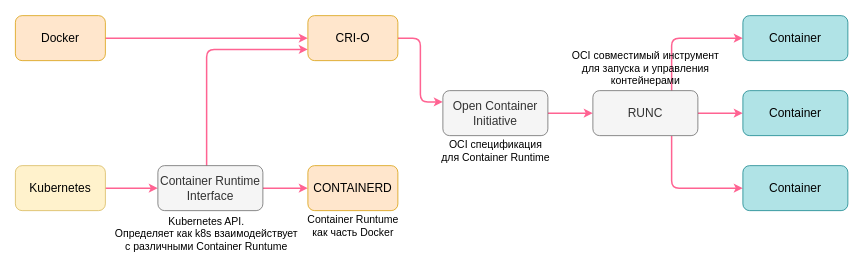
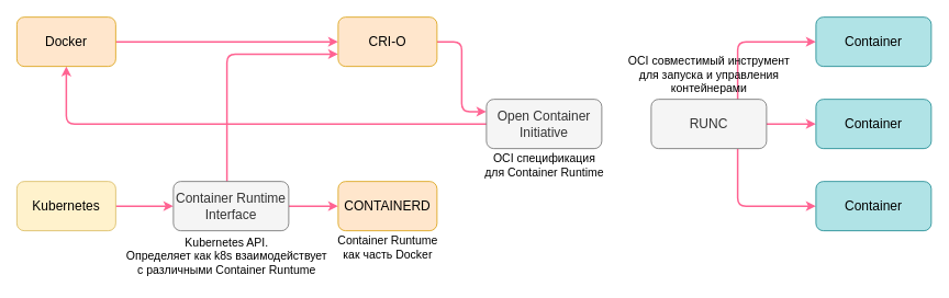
  <mxCell id="0" />
  <mxCell id="1" parent="0" />
  <mxCell id="2" style="edgeStyle=orthogonalEdgeStyle;curved=0;rounded=1;sketch=0;orthogonalLoop=1;jettySize=auto;html=1;fontColor=#000099;strokeColor=#FF6392;fillColor=#FFE45E;strokeWidth=2;" edge="1" parent="1" source="3" target="11"><mxGeometry relative="1" as="geometry" /></mxCell>
  <mxCell id="3" value="&lt;font style=&quot;font-size: 16px&quot;&gt;Docker&lt;/font&gt;" style="whiteSpace=wrap;html=1;fillColor=#ffe6cc;strokeColor=#d79b00;rounded=1;" vertex="1" parent="1"><mxGeometry x="20" y="20" width="120" height="60" as="geometry" /></mxCell>
  <mxCell id="4" style="edgeStyle=orthogonalEdgeStyle;curved=0;rounded=1;sketch=0;orthogonalLoop=1;jettySize=auto;html=1;fontColor=#000099;strokeColor=#FF6392;fillColor=#FFE45E;strokeWidth=2;" edge="1" parent="1" source="5" target="8"><mxGeometry relative="1" as="geometry" /></mxCell>
  <mxCell id="5" value="&lt;font style=&quot;font-size: 16px&quot;&gt;Kubernetes&lt;/font&gt;" style="whiteSpace=wrap;html=1;fillColor=#fff2cc;strokeColor=#d6b656;rounded=1;" vertex="1" parent="1"><mxGeometry x="20" y="220" width="120" height="60" as="geometry" /></mxCell>
  <mxCell id="6" style="edgeStyle=orthogonalEdgeStyle;curved=0;rounded=1;sketch=0;orthogonalLoop=1;jettySize=auto;html=1;fontColor=#000099;strokeColor=#FF6392;fillColor=#FFE45E;strokeWidth=2;" edge="1" parent="1" source="8" target="9"><mxGeometry relative="1" as="geometry" /></mxCell>
  <mxCell id="7" style="edgeStyle=orthogonalEdgeStyle;curved=0;rounded=1;sketch=0;orthogonalLoop=1;jettySize=auto;html=1;entryX=0;entryY=0.75;entryDx=0;entryDy=0;fontColor=#000099;strokeColor=#FF6392;fillColor=#FFE45E;strokeWidth=2;" edge="1" parent="1" source="8" target="11"><mxGeometry relative="1" as="geometry"><Array as="points"><mxPoint x="275" y="65" /></Array></mxGeometry></mxCell>
  <mxCell id="8" value="&lt;font style=&quot;font-size: 16px&quot;&gt;Container Runtime Interface&lt;/font&gt;" style="whiteSpace=wrap;html=1;fillColor=#f5f5f5;strokeColor=#666666;rounded=1;fontColor=#333333;" vertex="1" parent="1"><mxGeometry x="210" y="220" width="140" height="60" as="geometry" /></mxCell>
  <mxCell id="9" value="&lt;font style=&quot;font-size: 16px&quot;&gt;CONTAINERD&lt;/font&gt;" style="whiteSpace=wrap;html=1;fillColor=#ffe6cc;strokeColor=#d79b00;rounded=1;" vertex="1" parent="1"><mxGeometry x="410" y="220" width="120" height="60" as="geometry" /></mxCell>
  <mxCell id="10" style="edgeStyle=orthogonalEdgeStyle;curved=0;rounded=1;sketch=0;orthogonalLoop=1;jettySize=auto;html=1;entryX=0;entryY=0.25;entryDx=0;entryDy=0;fontColor=#000099;strokeColor=#FF6392;strokeWidth=2;fillColor=#FFE45E;" edge="1" parent="1" source="11" target="13"><mxGeometry relative="1" as="geometry" /></mxCell>
  <mxCell id="11" value="&lt;font style=&quot;font-size: 16px&quot;&gt;CRI-O&lt;/font&gt;" style="whiteSpace=wrap;html=1;fillColor=#ffe6cc;strokeColor=#d79b00;rounded=1;" vertex="1" parent="1"><mxGeometry x="410" y="20" width="120" height="60" as="geometry" /></mxCell>
- <mxCell id="12" style="edgeStyle=orthogonalEdgeStyle;curved=0;rounded=1;sketch=0;orthogonalLoop=1;jettySize=auto;html=1;fontColor=#000099;strokeColor=#FF6392;strokeWidth=2;fillColor=#FFE45E;" edge="1" parent="1" source="13" target="17"><mxGeometry relative="1" as="geometry" /></mxCell>
+ <mxCell id="12" style="edgeStyle=orthogonalEdgeStyle;curved=0;rounded=1;sketch=0;orthogonalLoop=1;jettySize=auto;html=1;fontColor=#000099;strokeColor=#FF6392;strokeWidth=2;fillColor=#FFE45E;" edge="1" parent="1" source="13" target="3"><mxGeometry relative="1" as="geometry" /></mxCell>
  <mxCell id="13" value="&lt;font style=&quot;font-size: 16px&quot;&gt;Open Container Initiative&lt;/font&gt;" style="whiteSpace=wrap;html=1;fillColor=#f5f5f5;strokeColor=#666666;rounded=1;fontColor=#333333;" vertex="1" parent="1"><mxGeometry x="590" y="120" width="140" height="60" as="geometry" /></mxCell>
  <mxCell id="14" style="edgeStyle=orthogonalEdgeStyle;curved=0;rounded=1;sketch=0;orthogonalLoop=1;jettySize=auto;html=1;fontColor=#000099;strokeColor=#FF6392;strokeWidth=2;fillColor=#FFE45E;" edge="1" parent="1" source="17" target="19"><mxGeometry relative="1" as="geometry" /></mxCell>
  <mxCell id="15" style="edgeStyle=orthogonalEdgeStyle;curved=0;rounded=1;sketch=0;orthogonalLoop=1;jettySize=auto;html=1;exitX=0.75;exitY=0;exitDx=0;exitDy=0;entryX=0;entryY=0.5;entryDx=0;entryDy=0;fontColor=#000099;strokeColor=#FF6392;strokeWidth=2;fillColor=#FFE45E;" edge="1" parent="1" source="17" target="18"><mxGeometry relative="1" as="geometry" /></mxCell>
  <mxCell id="16" style="edgeStyle=orthogonalEdgeStyle;curved=0;rounded=1;sketch=0;orthogonalLoop=1;jettySize=auto;html=1;exitX=0.75;exitY=1;exitDx=0;exitDy=0;entryX=0;entryY=0.5;entryDx=0;entryDy=0;fontColor=#000099;strokeColor=#FF6392;strokeWidth=2;fillColor=#FFE45E;" edge="1" parent="1" source="17" target="20"><mxGeometry relative="1" as="geometry" /></mxCell>
  <mxCell id="17" value="&lt;font style=&quot;font-size: 16px&quot;&gt;RUNC&lt;/font&gt;" style="whiteSpace=wrap;html=1;fillColor=#f5f5f5;strokeColor=#666666;rounded=1;fontColor=#333333;" vertex="1" parent="1"><mxGeometry x="790" y="120" width="140" height="60" as="geometry" /></mxCell>
  <mxCell id="18" value="&lt;font style=&quot;font-size: 16px&quot;&gt;Container&lt;/font&gt;" style="whiteSpace=wrap;html=1;fillColor=#b0e3e6;strokeColor=#0e8088;rounded=1;" vertex="1" parent="1"><mxGeometry x="990" y="20" width="140" height="60" as="geometry" /></mxCell>
  <mxCell id="19" value="&lt;font style=&quot;font-size: 16px&quot;&gt;Container&lt;/font&gt;" style="whiteSpace=wrap;html=1;fillColor=#b0e3e6;strokeColor=#0e8088;rounded=1;" vertex="1" parent="1"><mxGeometry x="990" y="120" width="140" height="60" as="geometry" /></mxCell>
  <mxCell id="20" value="&lt;font style=&quot;font-size: 16px&quot;&gt;Container&lt;/font&gt;" style="whiteSpace=wrap;html=1;fillColor=#b0e3e6;strokeColor=#0e8088;rounded=1;" vertex="1" parent="1"><mxGeometry x="990" y="220" width="140" height="60" as="geometry" /></mxCell>
  <mxCell id="21" value="Kubernetes API.&#10;Определяет как k8s взаимодействует&#10;с различными Container Runtume" style="text;align=center;verticalAlign=middle;resizable=0;points=[];autosize=1;strokeColor=none;fillColor=none;fontColor=#000000;shadow=0;fontSize=14;" vertex="1" parent="1"><mxGeometry x="140" y="280" width="270" height="60" as="geometry" /></mxCell>
  <mxCell id="22" value="&lt;font color=&quot;#000000&quot; style=&quot;font-size: 14px&quot;&gt;OCI спецификация&lt;br&gt;для Container Runtime&lt;/font&gt;" style="text;html=1;align=center;verticalAlign=middle;resizable=0;points=[];autosize=1;strokeColor=none;fillColor=none;fontColor=#000099;shadow=0;" vertex="1" parent="1"><mxGeometry x="580" y="180" width="160" height="40" as="geometry" /></mxCell>
  <mxCell id="23" value="&lt;font color=&quot;#000000&quot; style=&quot;font-size: 14px&quot;&gt;Container Runtume&lt;br&gt;как часть Docker&lt;br&gt;&lt;/font&gt;" style="text;html=1;align=center;verticalAlign=middle;resizable=0;points=[];autosize=1;strokeColor=none;fillColor=none;fontColor=#000099;shadow=0;" vertex="1" parent="1"><mxGeometry x="400" y="280" width="140" height="40" as="geometry" /></mxCell>
  <mxCell id="24" value="&lt;font color=&quot;#000000&quot; style=&quot;font-size: 14px&quot;&gt;OCI совместимый инструмент&lt;br&gt;для запуска и управления&lt;br&gt;контейнерами&lt;/font&gt;" style="text;html=1;align=center;verticalAlign=middle;resizable=0;points=[];autosize=1;strokeColor=none;fillColor=none;fontColor=#000099;shadow=0;" vertex="1" parent="1"><mxGeometry x="755" y="65" width="210" height="50" as="geometry" /></mxCell>
